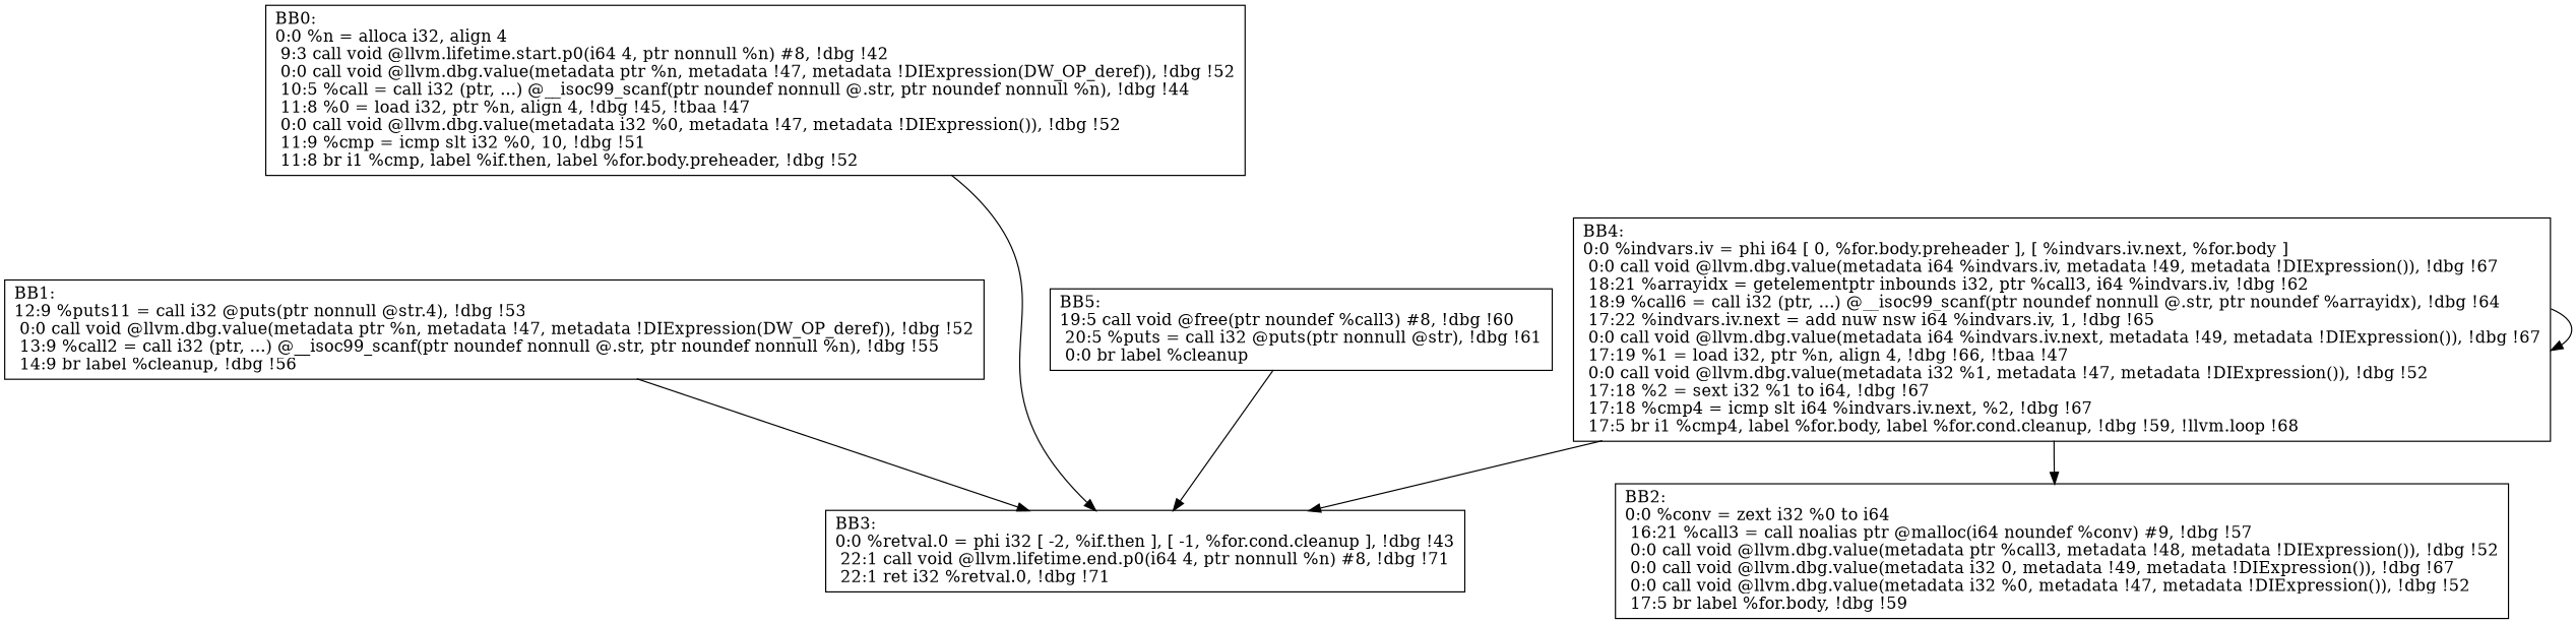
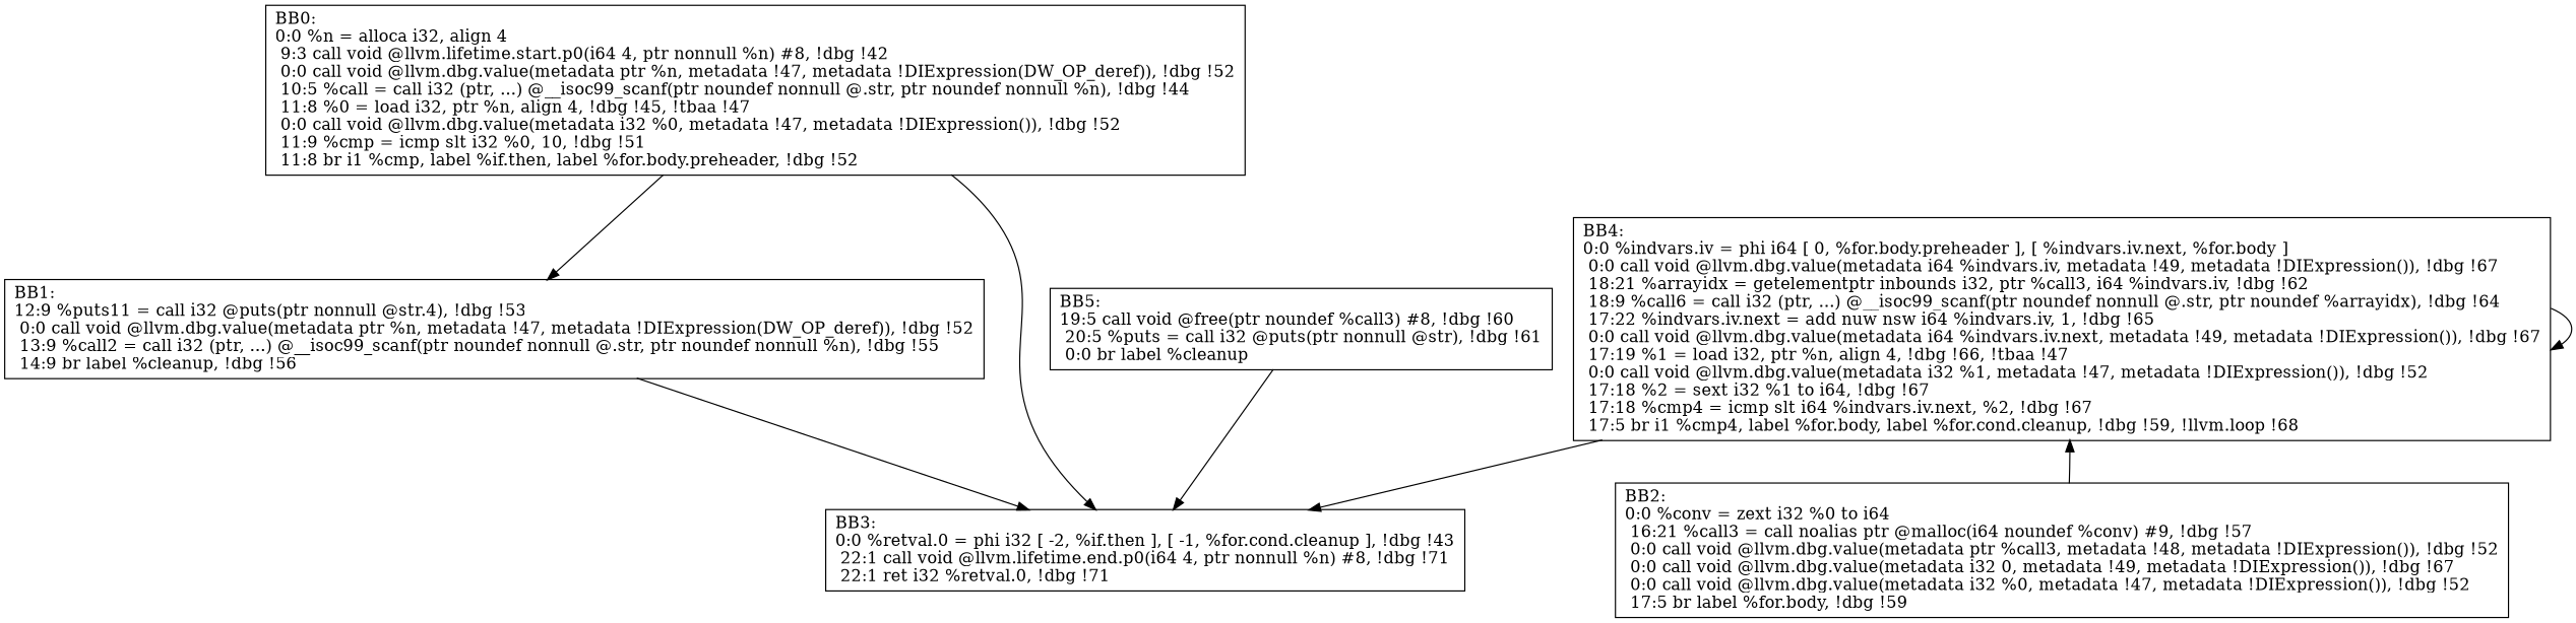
  digraph {
    node [shape=record]
    n1 [label="{BB0:\l0:0   %n = alloca i32, align 4\l 9:3   call void @llvm.lifetime.start.p0(i64 4, ptr nonnull %n) #8, !dbg !42\l 0:0   call void @llvm.dbg.value(metadata ptr %n, metadata !47, metadata !DIExpression(DW_OP_deref)), !dbg !52\l 10:5   %call = call i32 (ptr, ...) @__isoc99_scanf(ptr noundef nonnull @.str, ptr noundef nonnull %n), !dbg !44\l 11:8   %0 = load i32, ptr %n, align 4, !dbg !45, !tbaa !47\l 0:0   call void @llvm.dbg.value(metadata i32 %0, metadata !47, metadata !DIExpression()), !dbg !52\l 11:9   %cmp = icmp slt i32 %0, 10, !dbg !51\l 11:8   br i1 %cmp, label %if.then, label %for.body.preheader, !dbg !52\l }"]
    n2 [label="{BB1:\l12:9   %puts11 = call i32 @puts(ptr nonnull @str.4), !dbg !53\l 0:0   call void @llvm.dbg.value(metadata ptr %n, metadata !47, metadata !DIExpression(DW_OP_deref)), !dbg !52\l 13:9   %call2 = call i32 (ptr, ...) @__isoc99_scanf(ptr noundef nonnull @.str, ptr noundef nonnull %n), !dbg !55\l 14:9   br label %cleanup, !dbg !56\l }"]
    n3 [label="{BB3:\l0:0   %retval.0 = phi i32 [ -2, %if.then ], [ -1, %for.cond.cleanup ], !dbg !43\l 22:1   call void @llvm.lifetime.end.p0(i64 4, ptr nonnull %n) #8, !dbg !71\l 22:1   ret i32 %retval.0, !dbg !71\l }"]
    n4 [label="{BB2:\l0:0   %conv = zext i32 %0 to i64\l 16:21   %call3 = call noalias ptr @malloc(i64 noundef %conv) #9, !dbg !57\l 0:0   call void @llvm.dbg.value(metadata ptr %call3, metadata !48, metadata !DIExpression()), !dbg !52\l 0:0   call void @llvm.dbg.value(metadata i32 0, metadata !49, metadata !DIExpression()), !dbg !67\l 0:0   call void @llvm.dbg.value(metadata i32 %0, metadata !47, metadata !DIExpression()), !dbg !52\l 17:5   br label %for.body, !dbg !59\l }"]
    n5 [label="{BB4:\l0:0   %indvars.iv = phi i64 [ 0, %for.body.preheader ], [ %indvars.iv.next, %for.body ]\l 0:0   call void @llvm.dbg.value(metadata i64 %indvars.iv, metadata !49, metadata !DIExpression()), !dbg !67\l 18:21   %arrayidx = getelementptr inbounds i32, ptr %call3, i64 %indvars.iv, !dbg !62\l 18:9   %call6 = call i32 (ptr, ...) @__isoc99_scanf(ptr noundef nonnull @.str, ptr noundef %arrayidx), !dbg !64\l 17:22   %indvars.iv.next = add nuw nsw i64 %indvars.iv, 1, !dbg !65\l 0:0   call void @llvm.dbg.value(metadata i64 %indvars.iv.next, metadata !49, metadata !DIExpression()), !dbg !67\l 17:19   %1 = load i32, ptr %n, align 4, !dbg !66, !tbaa !47\l 0:0   call void @llvm.dbg.value(metadata i32 %1, metadata !47, metadata !DIExpression()), !dbg !52\l 17:18   %2 = sext i32 %1 to i64, !dbg !67\l 17:18   %cmp4 = icmp slt i64 %indvars.iv.next, %2, !dbg !67\l 17:5   br i1 %cmp4, label %for.body, label %for.cond.cleanup, !dbg !59, !llvm.loop !68\l }"]
    n6 [label="{BB5:\l19:5   call void @free(ptr noundef %call3) #8, !dbg !60\l 20:5   %puts = call i32 @puts(ptr nonnull @str), !dbg !61\l 0:0   br label %cleanup\l }"]
+   n1 -> n2
    n1 -> n3
    n2 -> n3
-   n5 -> n4
+   n4 -> n5
    n5 -> n3
    n5 -> n5
    n6 -> n3
  }
